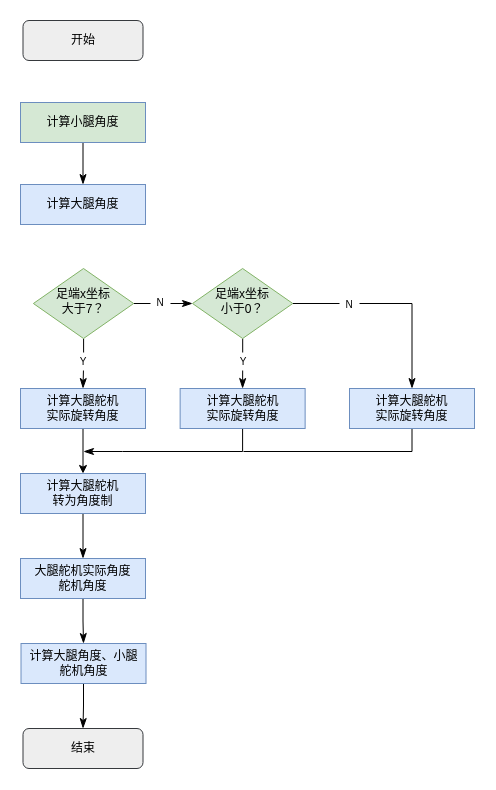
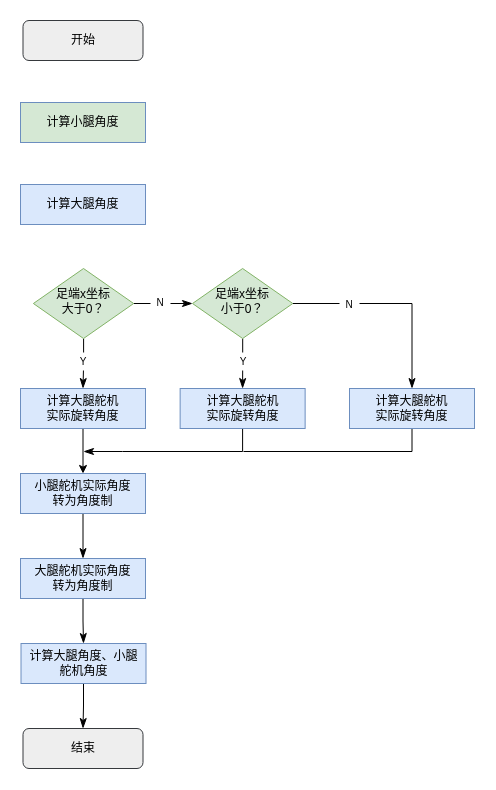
  <mxCell id="0" />
  <mxCell id="1" parent="0" />
  <mxCell id="2" value="开始" style="rounded=1;whiteSpace=wrap;html=1;fontSize=12;glass=0;strokeWidth=1;shadow=0;fillColor=#eeeeee;strokeColor=#36393d;" parent="1" vertex="1"><mxGeometry x="22.51" y="20" width="120" height="40" as="geometry" /></mxCell>
  <mxCell id="3" value="" style="edgeStyle=orthogonalEdgeStyle;rounded=0;orthogonalLoop=1;jettySize=auto;html=1;entryX=0.5;entryY=0;entryDx=0;entryDy=0;" parent="1" source="4" target="9" edge="1"><mxGeometry relative="1" as="geometry"><mxPoint x="82" y="479" as="targetPoint" /></mxGeometry></mxCell>
  <mxCell id="4" value="计算大腿舵机&lt;br&gt;实际旋转角度" style="rounded=0;whiteSpace=wrap;html=1;fillColor=#dae8fc;strokeColor=#6c8ebf;" parent="1" vertex="1"><mxGeometry x="20" y="388" width="125" height="40" as="geometry" /></mxCell>
  <mxCell id="5" value="" style="edgeStyle=orthogonalEdgeStyle;rounded=0;orthogonalLoop=1;jettySize=auto;html=1;endSize=8;endArrow=classicThin;endFill=1;" parent="1" source="7" target="4" edge="1"><mxGeometry relative="1" as="geometry" /></mxCell>
  <mxCell id="6" value="" style="edgeStyle=orthogonalEdgeStyle;rounded=0;orthogonalLoop=1;jettySize=auto;html=1;endArrow=classicThin;endFill=1;endSize=8;" parent="1" source="7" edge="1"><mxGeometry relative="1" as="geometry"><mxPoint x="192" y="303" as="targetPoint" /></mxGeometry></mxCell>
- <mxCell id="7" value="足端x坐标&lt;br&gt;大于7？" style="rhombus;whiteSpace=wrap;html=1;shadow=0;fontFamily=Helvetica;fontSize=12;align=center;strokeWidth=1;spacing=6;spacingTop=-4;fillColor=#d5e8d4;strokeColor=#82b366;" parent="1" vertex="1"><mxGeometry x="32.89" y="268" width="100.25" height="70" as="geometry" /></mxCell>
+ <mxCell id="7" value="足端x坐标&lt;br&gt;大于0？" style="rhombus;whiteSpace=wrap;html=1;shadow=0;fontFamily=Helvetica;fontSize=12;align=center;strokeWidth=1;spacing=6;spacingTop=-4;fillColor=#d5e8d4;strokeColor=#82b366;" parent="1" vertex="1"><mxGeometry x="32.89" y="268" width="100.25" height="70" as="geometry" /></mxCell>
  <mxCell id="8" value="" style="edgeStyle=orthogonalEdgeStyle;rounded=0;orthogonalLoop=1;jettySize=auto;html=1;endSize=8;endArrow=classicThin;endFill=1;" parent="1" source="9" target="26" edge="1"><mxGeometry relative="1" as="geometry" /></mxCell>
- <mxCell id="9" value="计算大腿舵机&lt;br&gt;转为角度制" style="rounded=0;whiteSpace=wrap;html=1;fillColor=#dae8fc;strokeColor=#6c8ebf;" parent="1" vertex="1"><mxGeometry x="20" y="473" width="125" height="40" as="geometry" /></mxCell>
+ <mxCell id="9" value="小腿舵机实际角度&lt;br&gt;转为角度制" style="rounded=0;whiteSpace=wrap;html=1;fillColor=#dae8fc;strokeColor=#6c8ebf;" parent="1" vertex="1"><mxGeometry x="20" y="473" width="125" height="40" as="geometry" /></mxCell>
  <mxCell id="10" value="结束" style="rounded=1;whiteSpace=wrap;html=1;fontSize=12;glass=0;strokeWidth=1;shadow=0;fillColor=#eeeeee;strokeColor=#36393d;" parent="1" vertex="1"><mxGeometry x="22.5" y="728" width="120" height="40" as="geometry" /></mxCell>
- <mxCell id="11" value="" style="edgeStyle=orthogonalEdgeStyle;rounded=0;orthogonalLoop=1;jettySize=auto;html=1;endSize=8;endArrow=classicThin;endFill=1;" parent="1" source="12" target="13" edge="1"><mxGeometry relative="1" as="geometry" /></mxCell>
  <mxCell id="12" value="计算小腿角度" style="rounded=0;whiteSpace=wrap;html=1;fillColor=#d5e8d4;strokeColor=#6c8ebf;" parent="1" vertex="1"><mxGeometry x="20" y="102" width="125" height="40" as="geometry" /></mxCell>
  <mxCell id="13" value="计算大腿角度" style="rounded=0;whiteSpace=wrap;html=1;fillColor=#dae8fc;strokeColor=#6c8ebf;" parent="1" vertex="1"><mxGeometry x="20.01" y="184" width="125" height="40" as="geometry" /></mxCell>
  <mxCell id="14" value="&lt;font style=&quot;font-size: 10px;&quot;&gt;Y&lt;/font&gt;" style="text;html=1;strokeColor=none;fillColor=default;align=center;verticalAlign=middle;whiteSpace=wrap;rounded=0;" parent="1" vertex="1"><mxGeometry x="73" y="352" width="20" height="18" as="geometry" /></mxCell>
  <mxCell id="15" value="&lt;font style=&quot;font-size: 10px;&quot;&gt;N&lt;/font&gt;" style="text;html=1;strokeColor=none;fillColor=default;align=center;verticalAlign=middle;whiteSpace=wrap;rounded=0;" parent="1" vertex="1"><mxGeometry x="150" y="293" width="20" height="18" as="geometry" /></mxCell>
  <mxCell id="16" value="" style="edgeStyle=orthogonalEdgeStyle;rounded=0;orthogonalLoop=1;jettySize=auto;html=1;endArrow=classicThin;endFill=1;endSize=8;" parent="1" source="17" edge="1"><mxGeometry relative="1" as="geometry"><mxPoint x="83" y="451" as="targetPoint" /><Array as="points"><mxPoint x="242" y="451" /><mxPoint x="122" y="451" /></Array></mxGeometry></mxCell>
  <mxCell id="17" value="计算大腿舵机&lt;br&gt;实际旋转角度" style="rounded=0;whiteSpace=wrap;html=1;fillColor=#dae8fc;strokeColor=#6c8ebf;" parent="1" vertex="1"><mxGeometry x="179.63" y="388" width="125" height="40" as="geometry" /></mxCell>
  <mxCell id="18" value="" style="edgeStyle=orthogonalEdgeStyle;rounded=0;orthogonalLoop=1;jettySize=auto;html=1;endSize=8;endArrow=classicThin;endFill=1;" parent="1" source="20" target="17" edge="1"><mxGeometry relative="1" as="geometry" /></mxCell>
  <mxCell id="19" value="" style="edgeStyle=orthogonalEdgeStyle;rounded=0;orthogonalLoop=1;jettySize=auto;html=1;entryX=0.5;entryY=0;entryDx=0;entryDy=0;endSize=8;endArrow=classicThin;endFill=1;" parent="1" source="20" target="23" edge="1"><mxGeometry relative="1" as="geometry"><mxPoint x="422.375" y="303" as="targetPoint" /></mxGeometry></mxCell>
  <mxCell id="20" value="足端x坐标&lt;br&gt;小于0？" style="rhombus;whiteSpace=wrap;html=1;shadow=0;fontFamily=Helvetica;fontSize=12;align=center;strokeWidth=1;spacing=6;spacingTop=-4;fillColor=#d5e8d4;strokeColor=#82b366;" parent="1" vertex="1"><mxGeometry x="192" y="268" width="100.25" height="70" as="geometry" /></mxCell>
  <mxCell id="21" value="&lt;font style=&quot;font-size: 10px;&quot;&gt;Y&lt;/font&gt;" style="text;html=1;strokeColor=none;fillColor=default;align=center;verticalAlign=middle;whiteSpace=wrap;rounded=0;" parent="1" vertex="1"><mxGeometry x="233" y="352" width="20" height="18" as="geometry" /></mxCell>
  <mxCell id="22" value="" style="edgeStyle=orthogonalEdgeStyle;rounded=0;orthogonalLoop=1;jettySize=auto;html=1;endArrow=none;endFill=0;" parent="1" source="23" edge="1"><mxGeometry relative="1" as="geometry"><mxPoint x="243" y="451" as="targetPoint" /><Array as="points"><mxPoint x="412" y="451" /></Array></mxGeometry></mxCell>
  <mxCell id="23" value="计算大腿舵机&lt;br&gt;实际旋转角度" style="rounded=0;whiteSpace=wrap;html=1;fillColor=#dae8fc;strokeColor=#6c8ebf;" parent="1" vertex="1"><mxGeometry x="349" y="388" width="125" height="40" as="geometry" /></mxCell>
  <mxCell id="24" value="&lt;font style=&quot;font-size: 10px;&quot;&gt;N&lt;/font&gt;" style="text;html=1;strokeColor=none;fillColor=default;align=center;verticalAlign=middle;whiteSpace=wrap;rounded=0;" parent="1" vertex="1"><mxGeometry x="339" y="295" width="20" height="18" as="geometry" /></mxCell>
  <mxCell id="25" value="" style="edgeStyle=orthogonalEdgeStyle;rounded=0;orthogonalLoop=1;jettySize=auto;html=1;endSize=8;endArrow=classicThin;endFill=1;" parent="1" source="26" target="28" edge="1"><mxGeometry relative="1" as="geometry" /></mxCell>
- <mxCell id="26" value="大腿舵机实际角度&lt;br&gt;舵机角度" style="rounded=0;whiteSpace=wrap;html=1;fillColor=#dae8fc;strokeColor=#6c8ebf;" parent="1" vertex="1"><mxGeometry x="20" y="558" width="125" height="40" as="geometry" /></mxCell>
+ <mxCell id="26" value="大腿舵机实际角度&lt;br&gt;转为角度制" style="rounded=0;whiteSpace=wrap;html=1;fillColor=#dae8fc;strokeColor=#6c8ebf;" parent="1" vertex="1"><mxGeometry x="20" y="558" width="125" height="40" as="geometry" /></mxCell>
  <mxCell id="27" value="" style="edgeStyle=orthogonalEdgeStyle;rounded=0;orthogonalLoop=1;jettySize=auto;html=1;endSize=8;endArrow=classicThin;endFill=1;" parent="1" source="28" target="10" edge="1"><mxGeometry relative="1" as="geometry" /></mxCell>
  <mxCell id="28" value="计算大腿角度、小腿&lt;br&gt;舵机角度" style="rounded=0;whiteSpace=wrap;html=1;fillColor=#dae8fc;strokeColor=#6c8ebf;" parent="1" vertex="1"><mxGeometry x="20.51" y="643" width="125" height="40" as="geometry" /></mxCell>
